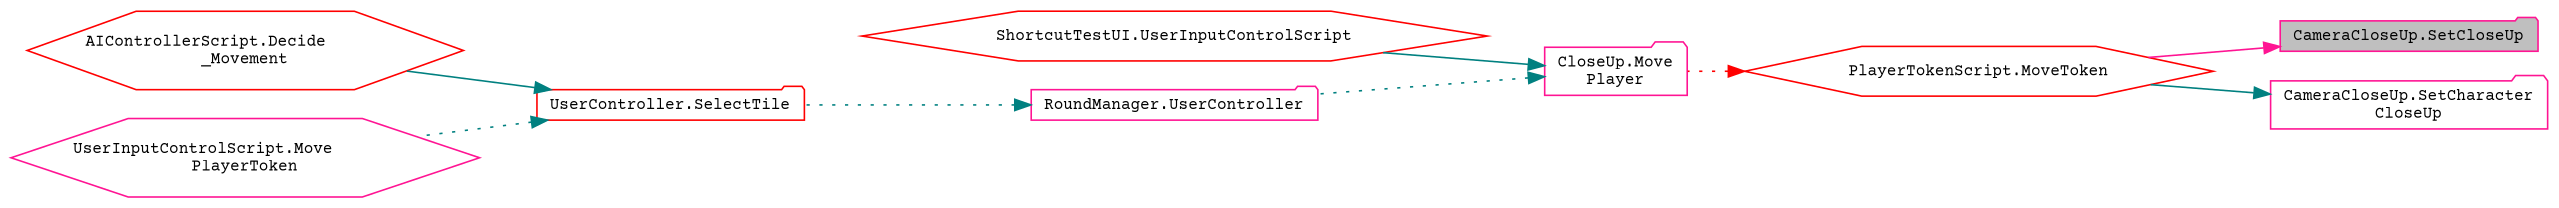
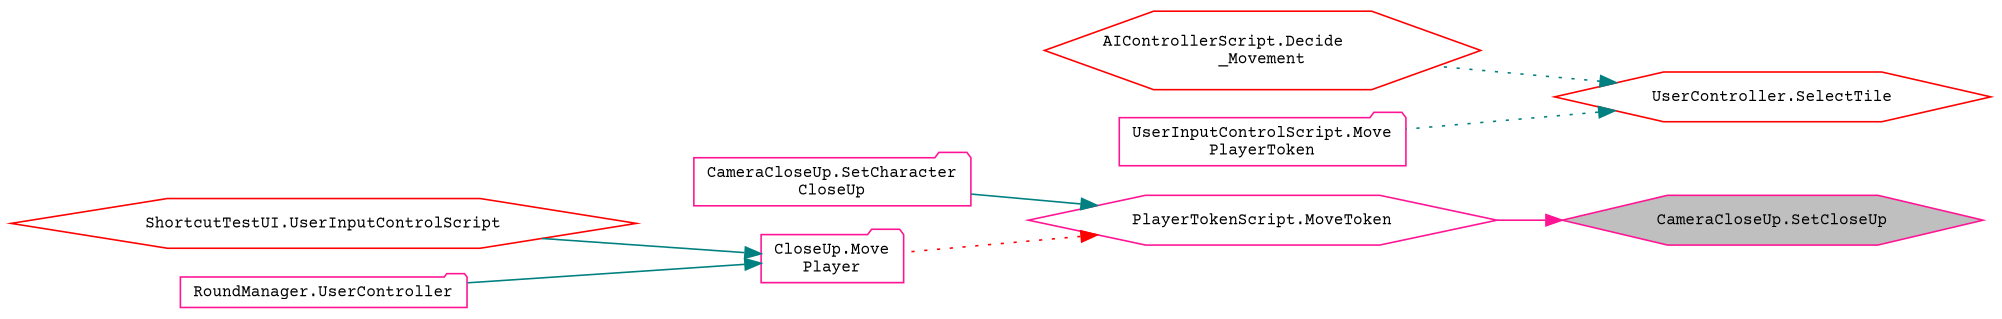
  digraph {
    fontname="Courier Prime"
    rankdir=RL
    node [color=deeppink fillcolor=white fontname="Courier Prime" fontsize=10 shape=folder style=filled]
    edge [color=teal dir=back fontname="Courier Prime" fontsize=10 labelfontname=Helvetica labelfontsize=10 style=solid]
-   n1 [fillcolor=grey75 fontcolor=black height=0.2 label="CameraCloseUp.SetCloseUp" width=0.4]
-   n2 [color=red height=0.2 label="PlayerTokenScript.MoveToken" shape=hexagon width=0.4]
+   n1 [fillcolor=grey75 fontcolor=black height=0.2 label="CameraCloseUp.SetCloseUp" shape=hexagon width=0.4]
+   n2 [height=0.2 label="PlayerTokenScript.MoveToken" shape=hexagon width=0.4]
    n3 [height=0.2 label="CameraCloseUp.SetCharacter\lCloseUp" width=0.4]
    n4 [height=0.2 label="CloseUp.Move\lPlayer" width=0.4]
    n5 [color=red height=0.2 label="ShortcutTestUI.UserInputControlScript" shape=hexagon width=0.4]
    n6 [height=0.2 label="RoundManager.UserController" width=0.4]
-   n7 [color=red height=0.2 label="UserController.SelectTile" width=0.4]
+   n7 [color=red height=0.2 label="UserController.SelectTile" shape=hexagon width=0.4]
    n8 [color=red height=0.2 label="AIControllerScript.Decide\l_Movement" shape=hexagon width=0.4]
-   n9 [height=0.2 label="UserInputControlScript.Move\lPlayerToken" shape=hexagon width=0.4]
+   n9 [height=0.2 label="UserInputControlScript.Move\lPlayerToken" width=0.4]
    n1 -> n2 [color=deeppink]
    n2 -> n4 [color=red style=dotted]
-   n3 -> n2
+   n2 -> n3
    n4 -> n5
-   n4 -> n6 [style=dotted]
-   n6 -> n7 [style=dotted]
-   n7 -> n8
+   n4 -> n6
+   n7 -> n8 [style=dotted]
    n7 -> n9 [style=dotted]
  }
